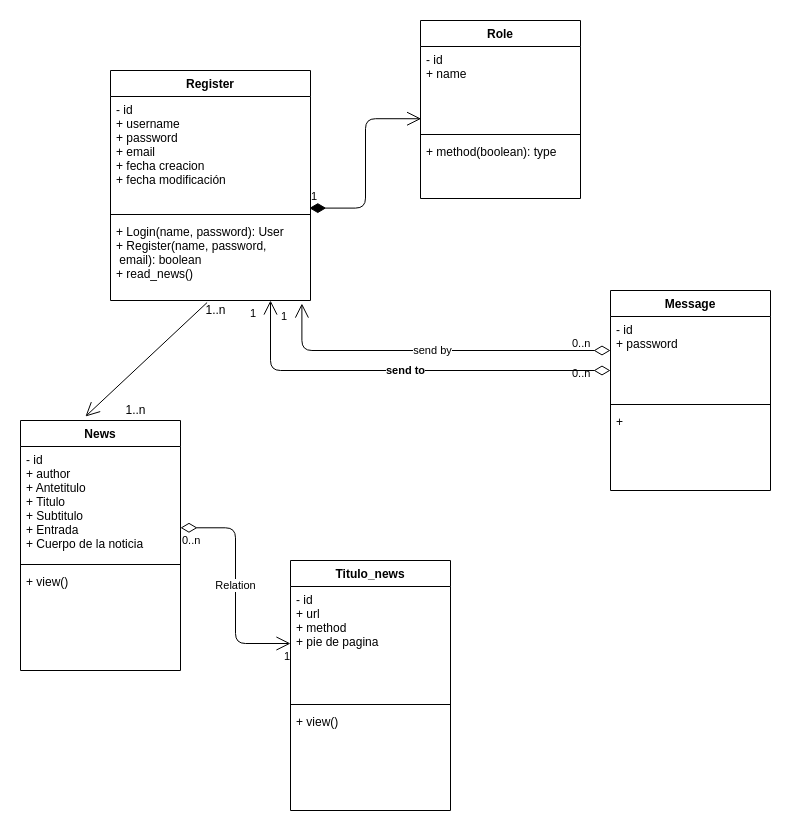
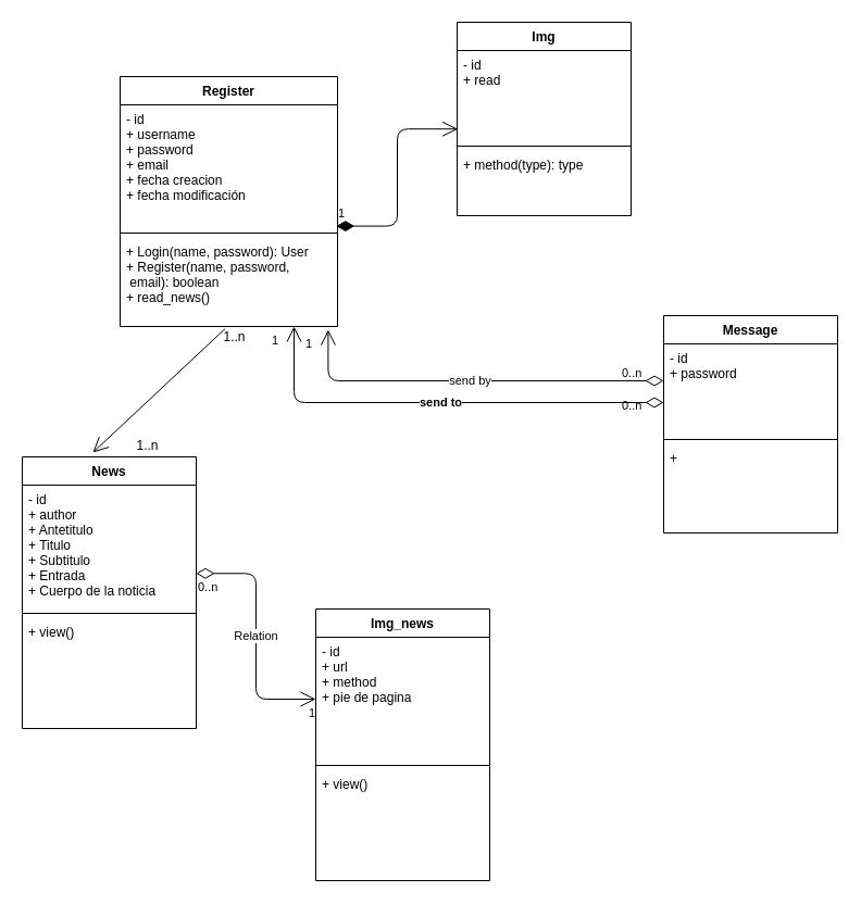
  <mxCell id="0" />
  <mxCell id="1" parent="0" />
  <mxCell id="2" value="Register&#10;" style="swimlane;fontStyle=1;align=center;verticalAlign=top;childLayout=stackLayout;horizontal=1;startSize=26;horizontalStack=0;resizeParent=1;resizeParentMax=0;resizeLast=0;collapsible=1;marginBottom=0;" parent="1" vertex="1"><mxGeometry x="110" y="70" width="200" height="230" as="geometry" /></mxCell>
  <mxCell id="3" value="- id&#10;+ username&#10;+ password&#10;+ email&#10;+ fecha creacion&#10;+ fecha modificación" style="text;strokeColor=none;fillColor=none;align=left;verticalAlign=top;spacingLeft=4;spacingRight=4;overflow=hidden;rotatable=0;points=[[0,0.5],[1,0.5]];portConstraint=eastwest;" parent="2" vertex="1"><mxGeometry y="26" width="200" height="114" as="geometry" /></mxCell>
  <mxCell id="4" value="" style="line;strokeWidth=1;fillColor=none;align=left;verticalAlign=middle;spacingTop=-1;spacingLeft=3;spacingRight=3;rotatable=0;labelPosition=right;points=[];portConstraint=eastwest;" parent="2" vertex="1"><mxGeometry y="140" width="200" height="8" as="geometry" /></mxCell>
  <mxCell id="5" value="+ Login(name, password): User&#10;+ Register(name, password,&#10; email): boolean&#10;+ read_news()" style="text;strokeColor=none;fillColor=none;align=left;verticalAlign=top;spacingLeft=4;spacingRight=4;overflow=hidden;rotatable=0;points=[[0,0.5],[1,0.5]];portConstraint=eastwest;" parent="2" vertex="1"><mxGeometry y="148" width="200" height="82" as="geometry" /></mxCell>
- <mxCell id="6" value="Role" style="swimlane;fontStyle=1;align=center;verticalAlign=top;childLayout=stackLayout;horizontal=1;startSize=26;horizontalStack=0;resizeParent=1;resizeParentMax=0;resizeLast=0;collapsible=1;marginBottom=0;" parent="1" vertex="1"><mxGeometry x="420" y="20" width="160" height="178" as="geometry" /></mxCell>
- <mxCell id="7" value="- id&#10;+ name" style="text;strokeColor=none;fillColor=none;align=left;verticalAlign=top;spacingLeft=4;spacingRight=4;overflow=hidden;rotatable=0;points=[[0,0.5],[1,0.5]];portConstraint=eastwest;" parent="6" vertex="1"><mxGeometry y="26" width="160" height="84" as="geometry" /></mxCell>
+ <mxCell id="6" value="Img" style="swimlane;fontStyle=1;align=center;verticalAlign=top;childLayout=stackLayout;horizontal=1;startSize=26;horizontalStack=0;resizeParent=1;resizeParentMax=0;resizeLast=0;collapsible=1;marginBottom=0;" parent="1" vertex="1"><mxGeometry x="420" y="20" width="160" height="178" as="geometry" /></mxCell>
+ <mxCell id="7" value="- id&#10;+ read" style="text;strokeColor=none;fillColor=none;align=left;verticalAlign=top;spacingLeft=4;spacingRight=4;overflow=hidden;rotatable=0;points=[[0,0.5],[1,0.5]];portConstraint=eastwest;" parent="6" vertex="1"><mxGeometry y="26" width="160" height="84" as="geometry" /></mxCell>
  <mxCell id="8" value="" style="line;strokeWidth=1;fillColor=none;align=left;verticalAlign=middle;spacingTop=-1;spacingLeft=3;spacingRight=3;rotatable=0;labelPosition=right;points=[];portConstraint=eastwest;" parent="6" vertex="1"><mxGeometry y="110" width="160" height="8" as="geometry" /></mxCell>
- <mxCell id="9" value="+ method(boolean): type" style="text;strokeColor=none;fillColor=none;align=left;verticalAlign=top;spacingLeft=4;spacingRight=4;overflow=hidden;rotatable=0;points=[[0,0.5],[1,0.5]];portConstraint=eastwest;" parent="6" vertex="1"><mxGeometry y="118" width="160" height="60" as="geometry" /></mxCell>
+ <mxCell id="9" value="+ method(type): type" style="text;strokeColor=none;fillColor=none;align=left;verticalAlign=top;spacingLeft=4;spacingRight=4;overflow=hidden;rotatable=0;points=[[0,0.5],[1,0.5]];portConstraint=eastwest;" parent="6" vertex="1"><mxGeometry y="118" width="160" height="60" as="geometry" /></mxCell>
  <mxCell id="10" value="1" style="endArrow=open;html=1;endSize=12;startArrow=diamondThin;startSize=14;startFill=1;edgeStyle=orthogonalEdgeStyle;align=left;verticalAlign=bottom;exitX=0.994;exitY=0.979;exitDx=0;exitDy=0;exitPerimeter=0;entryX=0.004;entryY=0.86;entryDx=0;entryDy=0;entryPerimeter=0;" parent="1" source="3" target="7" edge="1"><mxGeometry x="-1" y="3" relative="1" as="geometry"><mxPoint x="230" y="360" as="sourcePoint" /><mxPoint x="390" y="360" as="targetPoint" /></mxGeometry></mxCell>
  <mxCell id="11" value="Message" style="swimlane;fontStyle=1;align=center;verticalAlign=top;childLayout=stackLayout;horizontal=1;startSize=26;horizontalStack=0;resizeParent=1;resizeParentMax=0;resizeLast=0;collapsible=1;marginBottom=0;" vertex="1" parent="1"><mxGeometry x="610" y="290" width="160" height="200" as="geometry" /></mxCell>
  <mxCell id="12" value="- id&#10;+ password" style="text;strokeColor=none;fillColor=none;align=left;verticalAlign=top;spacingLeft=4;spacingRight=4;overflow=hidden;rotatable=0;points=[[0,0.5],[1,0.5]];portConstraint=eastwest;" vertex="1" parent="11"><mxGeometry y="26" width="160" height="84" as="geometry" /></mxCell>
  <mxCell id="13" value="" style="line;strokeWidth=1;fillColor=none;align=left;verticalAlign=middle;spacingTop=-1;spacingLeft=3;spacingRight=3;rotatable=0;labelPosition=right;points=[];portConstraint=eastwest;" vertex="1" parent="11"><mxGeometry y="110" width="160" height="8" as="geometry" /></mxCell>
  <mxCell id="14" value="+ " style="text;strokeColor=none;fillColor=none;align=left;verticalAlign=top;spacingLeft=4;spacingRight=4;overflow=hidden;rotatable=0;points=[[0,0.5],[1,0.5]];portConstraint=eastwest;" vertex="1" parent="11"><mxGeometry y="118" width="160" height="82" as="geometry" /></mxCell>
  <mxCell id="15" value="News" style="swimlane;fontStyle=1;align=center;verticalAlign=top;childLayout=stackLayout;horizontal=1;startSize=26;horizontalStack=0;resizeParent=1;resizeParentMax=0;resizeLast=0;collapsible=1;marginBottom=0;" vertex="1" parent="1"><mxGeometry x="20" y="420" width="160" height="250" as="geometry" /></mxCell>
  <mxCell id="16" value="- id&#10;+ author&#10;+ Antetitulo&#10;+ Titulo&#10;+ Subtitulo&#10;+ Entrada&#10;+ Cuerpo de la noticia&#10;" style="text;strokeColor=none;fillColor=none;align=left;verticalAlign=top;spacingLeft=4;spacingRight=4;overflow=hidden;rotatable=0;points=[[0,0.5],[1,0.5]];portConstraint=eastwest;" vertex="1" parent="15"><mxGeometry y="26" width="160" height="114" as="geometry" /></mxCell>
  <mxCell id="17" value="" style="line;strokeWidth=1;fillColor=none;align=left;verticalAlign=middle;spacingTop=-1;spacingLeft=3;spacingRight=3;rotatable=0;labelPosition=right;points=[];portConstraint=eastwest;" vertex="1" parent="15"><mxGeometry y="140" width="160" height="8" as="geometry" /></mxCell>
  <mxCell id="18" value="+ view()" style="text;strokeColor=none;fillColor=none;align=left;verticalAlign=top;spacingLeft=4;spacingRight=4;overflow=hidden;rotatable=0;points=[[0,0.5],[1,0.5]];portConstraint=eastwest;" vertex="1" parent="15"><mxGeometry y="148" width="160" height="102" as="geometry" /></mxCell>
- <mxCell id="19" value="Titulo_news" style="swimlane;fontStyle=1;align=center;verticalAlign=top;childLayout=stackLayout;horizontal=1;startSize=26;horizontalStack=0;resizeParent=1;resizeParentMax=0;resizeLast=0;collapsible=1;marginBottom=0;" vertex="1" parent="1"><mxGeometry x="290" y="560" width="160" height="250" as="geometry" /></mxCell>
+ <mxCell id="19" value="Img_news" style="swimlane;fontStyle=1;align=center;verticalAlign=top;childLayout=stackLayout;horizontal=1;startSize=26;horizontalStack=0;resizeParent=1;resizeParentMax=0;resizeLast=0;collapsible=1;marginBottom=0;" vertex="1" parent="1"><mxGeometry x="290" y="560" width="160" height="250" as="geometry" /></mxCell>
  <mxCell id="20" value="- id&#10;+ url&#10;+ method&#10;+ pie de pagina" style="text;strokeColor=none;fillColor=none;align=left;verticalAlign=top;spacingLeft=4;spacingRight=4;overflow=hidden;rotatable=0;points=[[0,0.5],[1,0.5]];portConstraint=eastwest;" vertex="1" parent="19"><mxGeometry y="26" width="160" height="114" as="geometry" /></mxCell>
  <mxCell id="21" value="" style="line;strokeWidth=1;fillColor=none;align=left;verticalAlign=middle;spacingTop=-1;spacingLeft=3;spacingRight=3;rotatable=0;labelPosition=right;points=[];portConstraint=eastwest;" vertex="1" parent="19"><mxGeometry y="140" width="160" height="8" as="geometry" /></mxCell>
  <mxCell id="22" value="+ view()" style="text;strokeColor=none;fillColor=none;align=left;verticalAlign=top;spacingLeft=4;spacingRight=4;overflow=hidden;rotatable=0;points=[[0,0.5],[1,0.5]];portConstraint=eastwest;" vertex="1" parent="19"><mxGeometry y="148" width="160" height="102" as="geometry" /></mxCell>
  <mxCell id="23" value="send by&lt;br&gt;" style="endArrow=open;html=1;endSize=12;startArrow=diamondThin;startSize=14;startFill=0;edgeStyle=orthogonalEdgeStyle;entryX=0.957;entryY=1.037;entryDx=0;entryDy=0;entryPerimeter=0;" edge="1" parent="1" source="12" target="5"><mxGeometry relative="1" as="geometry"><mxPoint x="350" y="370" as="sourcePoint" /><mxPoint x="510" y="370" as="targetPoint" /><Array as="points"><mxPoint x="301" y="350" /></Array></mxGeometry></mxCell>
  <mxCell id="24" value="0..n" style="edgeLabel;resizable=0;html=1;align=left;verticalAlign=top;" connectable="0" vertex="1" parent="23"><mxGeometry x="-1" relative="1" as="geometry"><mxPoint x="-40" y="10" as="offset" /></mxGeometry></mxCell>
  <mxCell id="25" value="1" style="edgeLabel;resizable=0;html=1;align=right;verticalAlign=top;" connectable="0" vertex="1" parent="23"><mxGeometry x="1" relative="1" as="geometry"><mxPoint x="-14" as="offset" /></mxGeometry></mxCell>
  <mxCell id="26" value="" style="endArrow=open;endFill=1;endSize=12;html=1;exitX=0.483;exitY=1.025;exitDx=0;exitDy=0;exitPerimeter=0;entryX=0.406;entryY=-0.016;entryDx=0;entryDy=0;entryPerimeter=0;" edge="1" parent="1" source="5" target="15"><mxGeometry width="160" relative="1" as="geometry"><mxPoint x="230" y="400" as="sourcePoint" /><mxPoint x="390" y="400" as="targetPoint" /></mxGeometry></mxCell>
  <mxCell id="27" value="1..n" style="text;html=1;align=center;verticalAlign=middle;resizable=0;points=[];autosize=1;strokeColor=none;fillColor=none;" vertex="1" parent="1"><mxGeometry x="200" y="300" width="30" height="20" as="geometry" /></mxCell>
  <mxCell id="28" value="1..n" style="text;html=1;align=center;verticalAlign=middle;resizable=0;points=[];autosize=1;strokeColor=none;fillColor=none;" vertex="1" parent="1"><mxGeometry x="120" y="400" width="30" height="20" as="geometry" /></mxCell>
  <mxCell id="29" value="Relation" style="endArrow=open;html=1;endSize=12;startArrow=diamondThin;startSize=14;startFill=0;edgeStyle=orthogonalEdgeStyle;exitX=1;exitY=0.713;exitDx=0;exitDy=0;exitPerimeter=0;" edge="1" parent="1" source="16" target="20"><mxGeometry relative="1" as="geometry"><mxPoint x="230" y="620" as="sourcePoint" /><mxPoint x="390" y="620" as="targetPoint" /></mxGeometry></mxCell>
  <mxCell id="30" value="0..n" style="edgeLabel;resizable=0;html=1;align=left;verticalAlign=top;" connectable="0" vertex="1" parent="29"><mxGeometry x="-1" relative="1" as="geometry" /></mxCell>
  <mxCell id="31" value="1" style="edgeLabel;resizable=0;html=1;align=right;verticalAlign=top;" connectable="0" vertex="1" parent="29"><mxGeometry x="1" relative="1" as="geometry" /></mxCell>
  <mxCell id="32" value="send to" style="endArrow=open;html=1;endSize=12;startArrow=diamondThin;startSize=14;startFill=0;edgeStyle=orthogonalEdgeStyle;entryX=0.8;entryY=1;entryDx=0;entryDy=0;entryPerimeter=0;fontStyle=1" edge="1" parent="1" source="12" target="5"><mxGeometry relative="1" as="geometry"><mxPoint x="600" y="430" as="sourcePoint" /><mxPoint x="283.6" y="322.46" as="targetPoint" /><Array as="points"><mxPoint x="270" y="370" /></Array></mxGeometry></mxCell>
  <mxCell id="33" value="0..n" style="edgeLabel;resizable=0;html=1;align=left;verticalAlign=top;" connectable="0" vertex="1" parent="32"><mxGeometry x="-1" relative="1" as="geometry"><mxPoint x="-40" y="-40" as="offset" /></mxGeometry></mxCell>
  <mxCell id="34" value="1" style="edgeLabel;resizable=0;html=1;align=right;verticalAlign=top;" connectable="0" vertex="1" parent="32"><mxGeometry x="1" relative="1" as="geometry"><mxPoint x="-14" as="offset" /></mxGeometry></mxCell>
